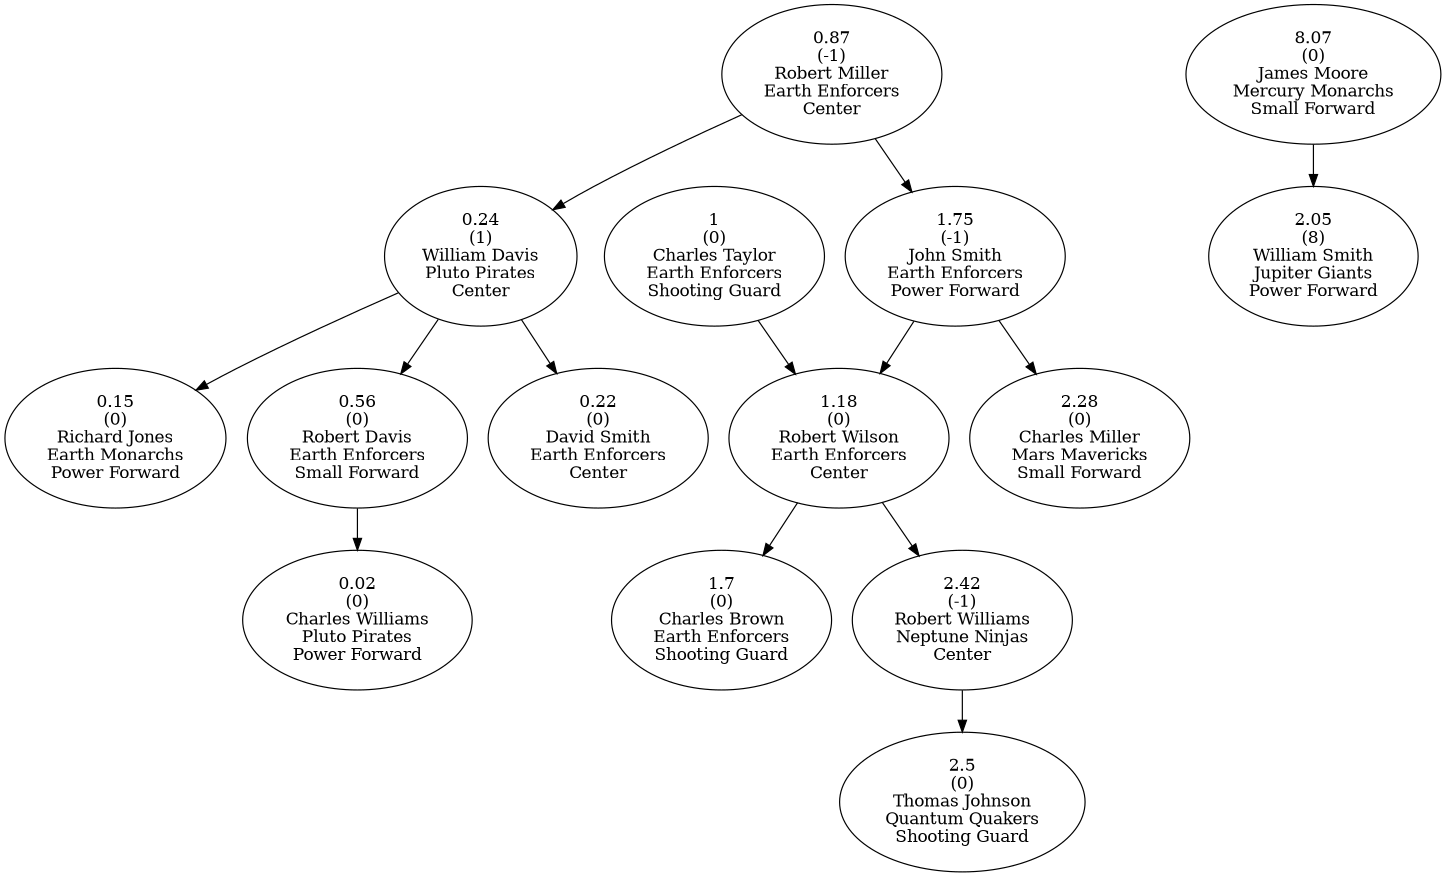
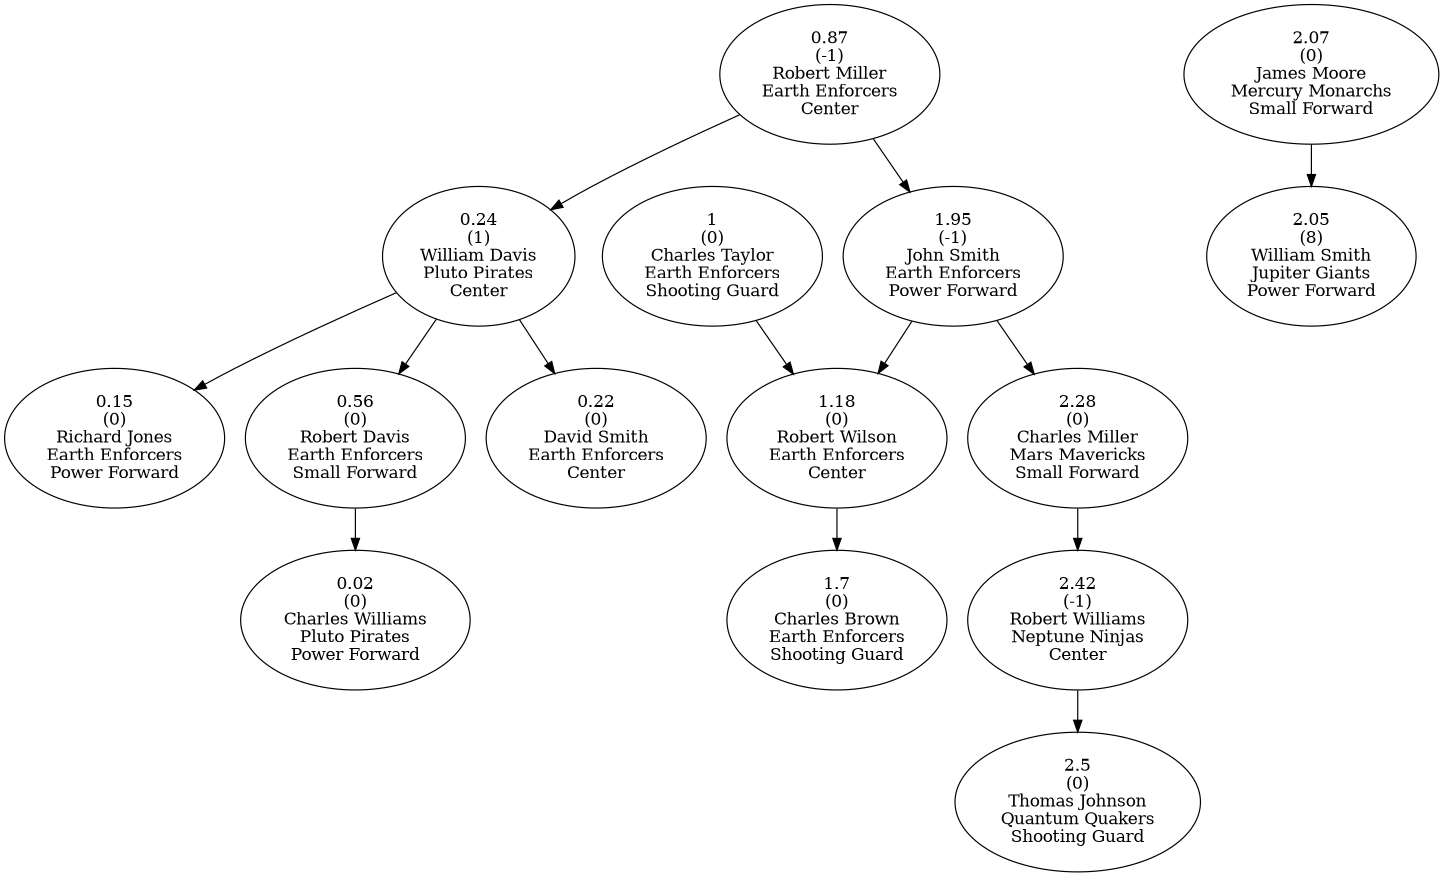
  digraph {
    n1 [label="0.87\n(-1)\nRobert Miller\nEarth Enforcers\nCenter"]
    n2 [label="0.24\n(1)\nWilliam Davis\nPluto Pirates\nCenter"]
-   n3 [label="1.75\n(-1)\nJohn Smith\nEarth Enforcers\nPower Forward"]
-   n4 [label="0.15\n(0)\nRichard Jones\nEarth Monarchs\nPower Forward"]
+   n3 [label="1.95\n(-1)\nJohn Smith\nEarth Enforcers\nPower Forward"]
+   n4 [label="0.15\n(0)\nRichard Jones\nEarth Enforcers\nPower Forward"]
    n5 [label="0.56\n(0)\nRobert Davis\nEarth Enforcers\nSmall Forward"]
    n6 [label="0.22\n(0)\nDavid Smith\nEarth Enforcers\nCenter"]
    n7 [label="1.18\n(0)\nRobert Wilson\nEarth Enforcers\nCenter"]
    n8 [label="2.28\n(0)\nCharles Miller\nMars Mavericks\nSmall Forward"]
    n9 [label="0.02\n(0)\nCharles Williams\nPluto Pirates\nPower Forward"]
    n10 [label="1.7\n(0)\nCharles Brown\nEarth Enforcers\nShooting Guard"]
    n11 [label="2.42\n(-1)\nRobert Williams\nNeptune Ninjas\nCenter"]
    n12 [label="1\n(0)\nCharles Taylor\nEarth Enforcers\nShooting Guard"]
-   n13 [label="8.07\n(0)\nJames Moore\nMercury Monarchs\nSmall Forward"]
+   n13 [label="2.07\n(0)\nJames Moore\nMercury Monarchs\nSmall Forward"]
    n14 [label="2.05\n(8)\nWilliam Smith\nJupiter Giants\nPower Forward"]
    n15 [label="2.5\n(0)\nThomas Johnson\nQuantum Quakers\nShooting Guard"]
    n1 -> n2
    n1 -> n3
    n2 -> n4
    n2 -> n5
    n2 -> n6
    n3 -> n7
    n3 -> n8
    n5 -> n9
    n7 -> n10
-   n7 -> n11
+   n8 -> n11
    n11 -> n15
    n12 -> n7
    n13 -> n14
  }
